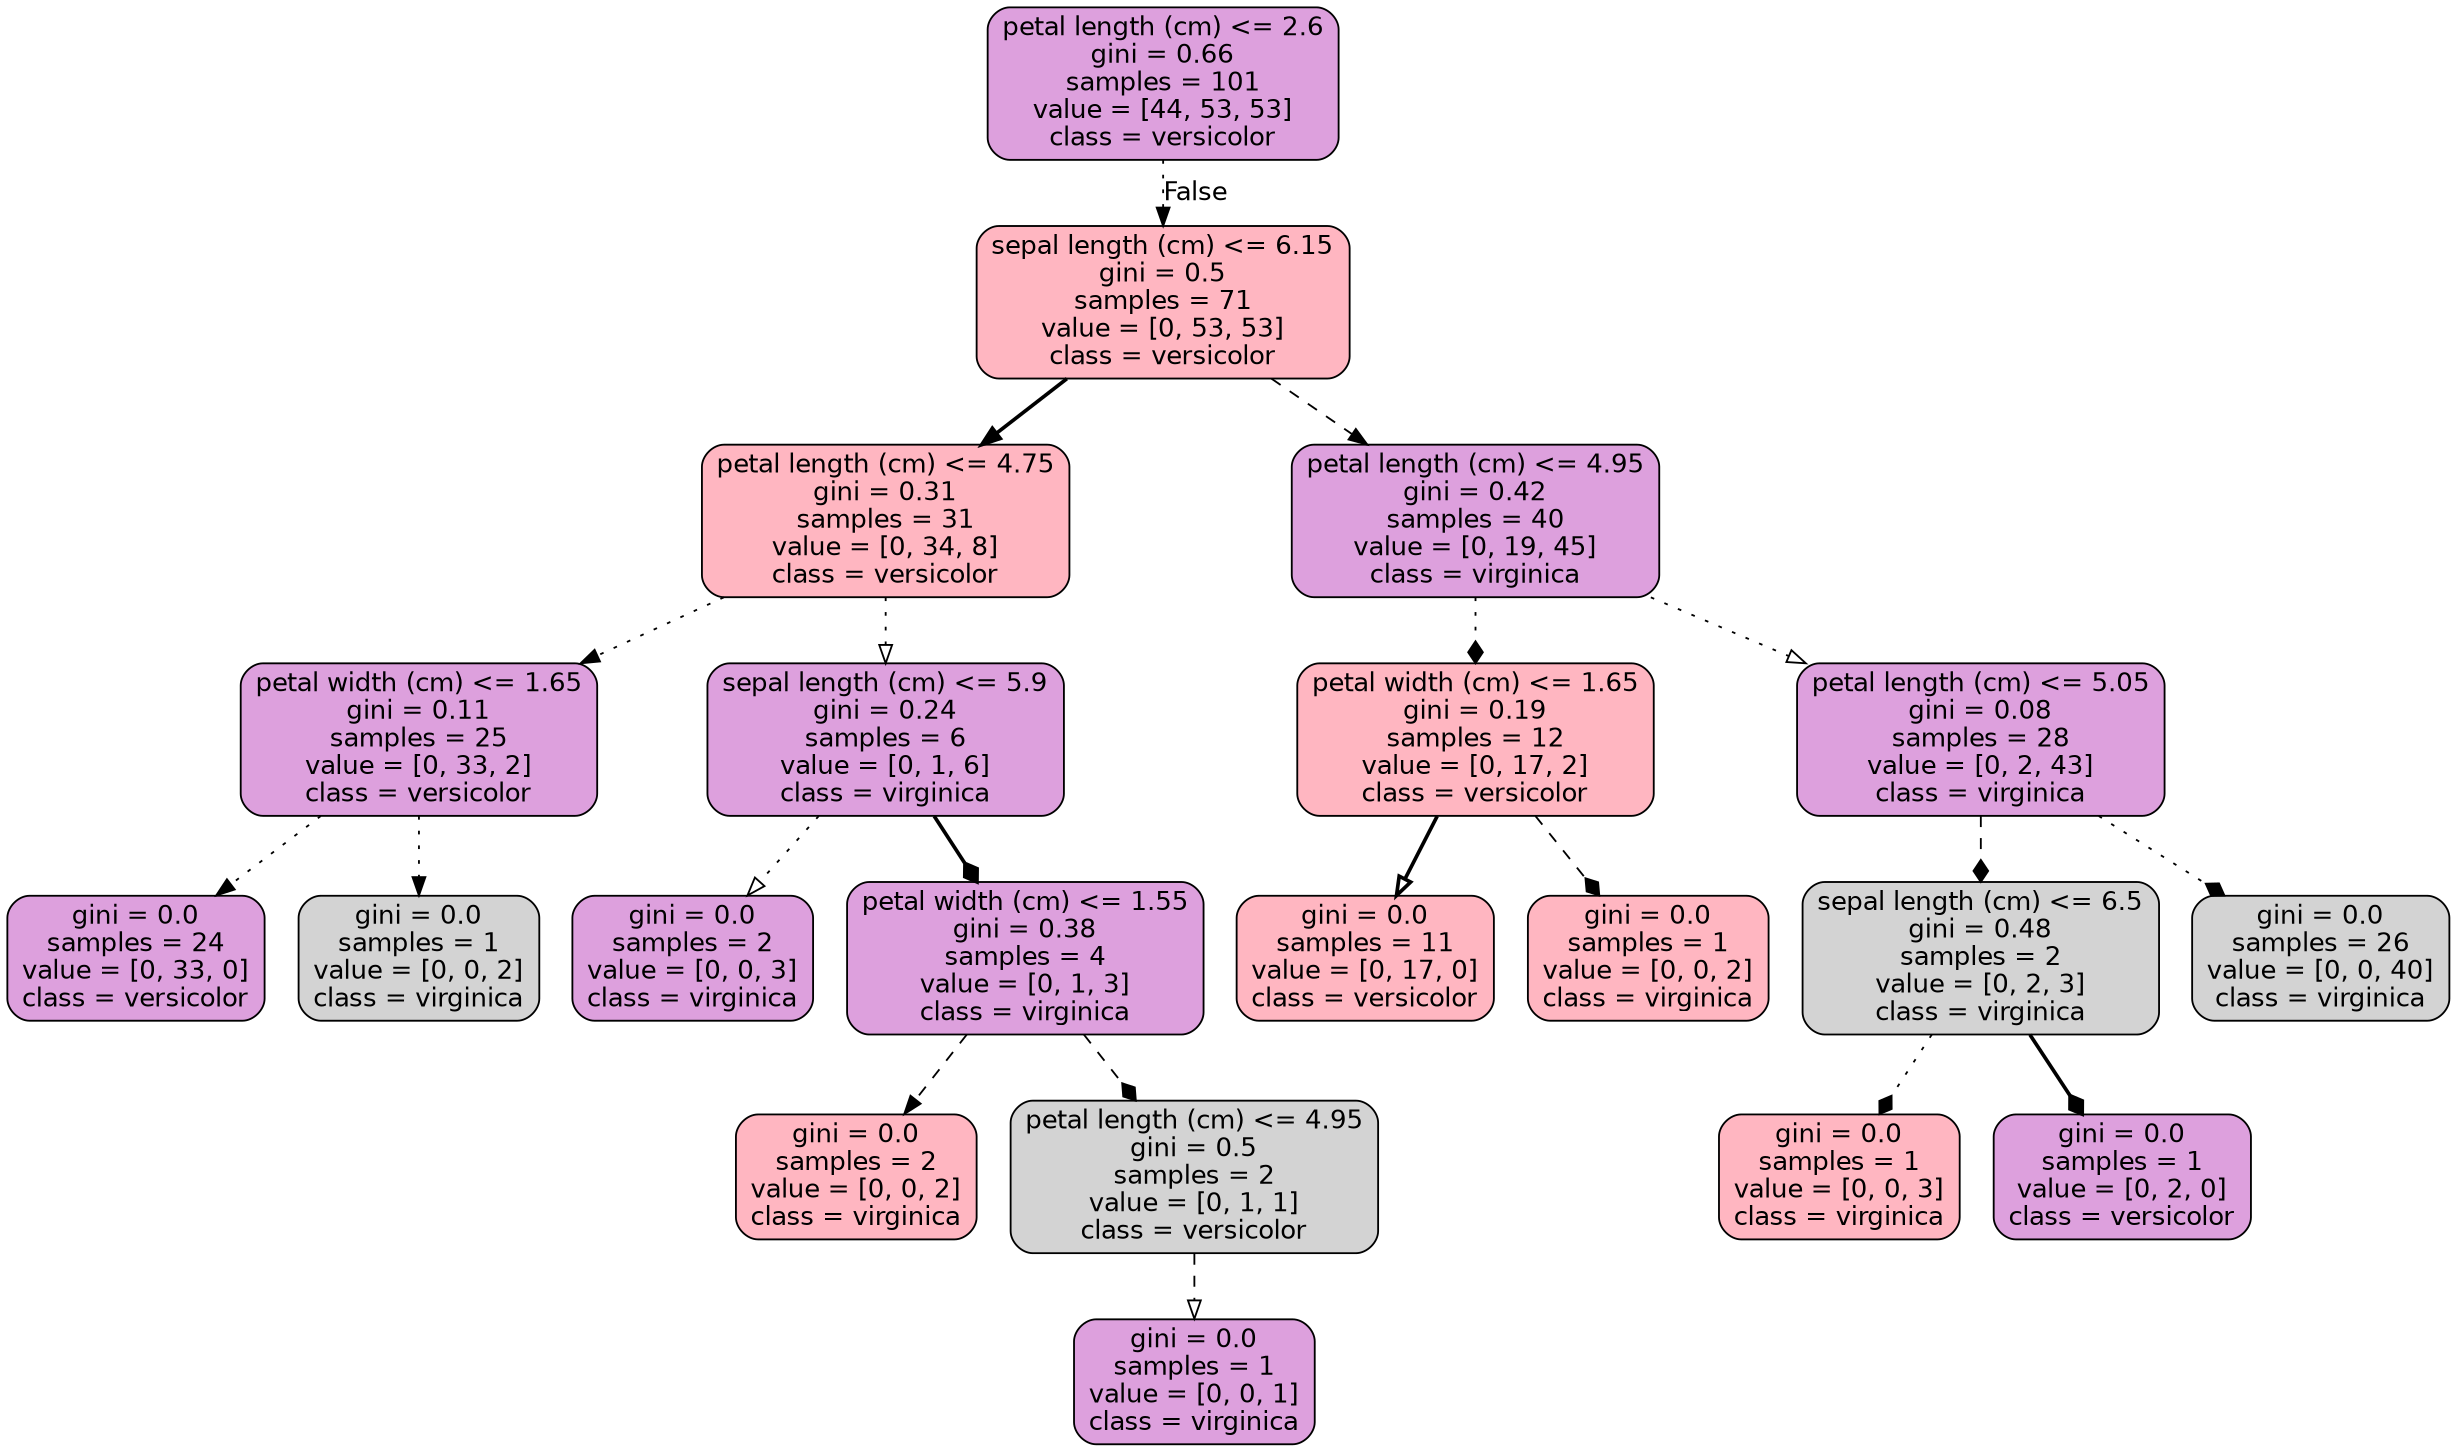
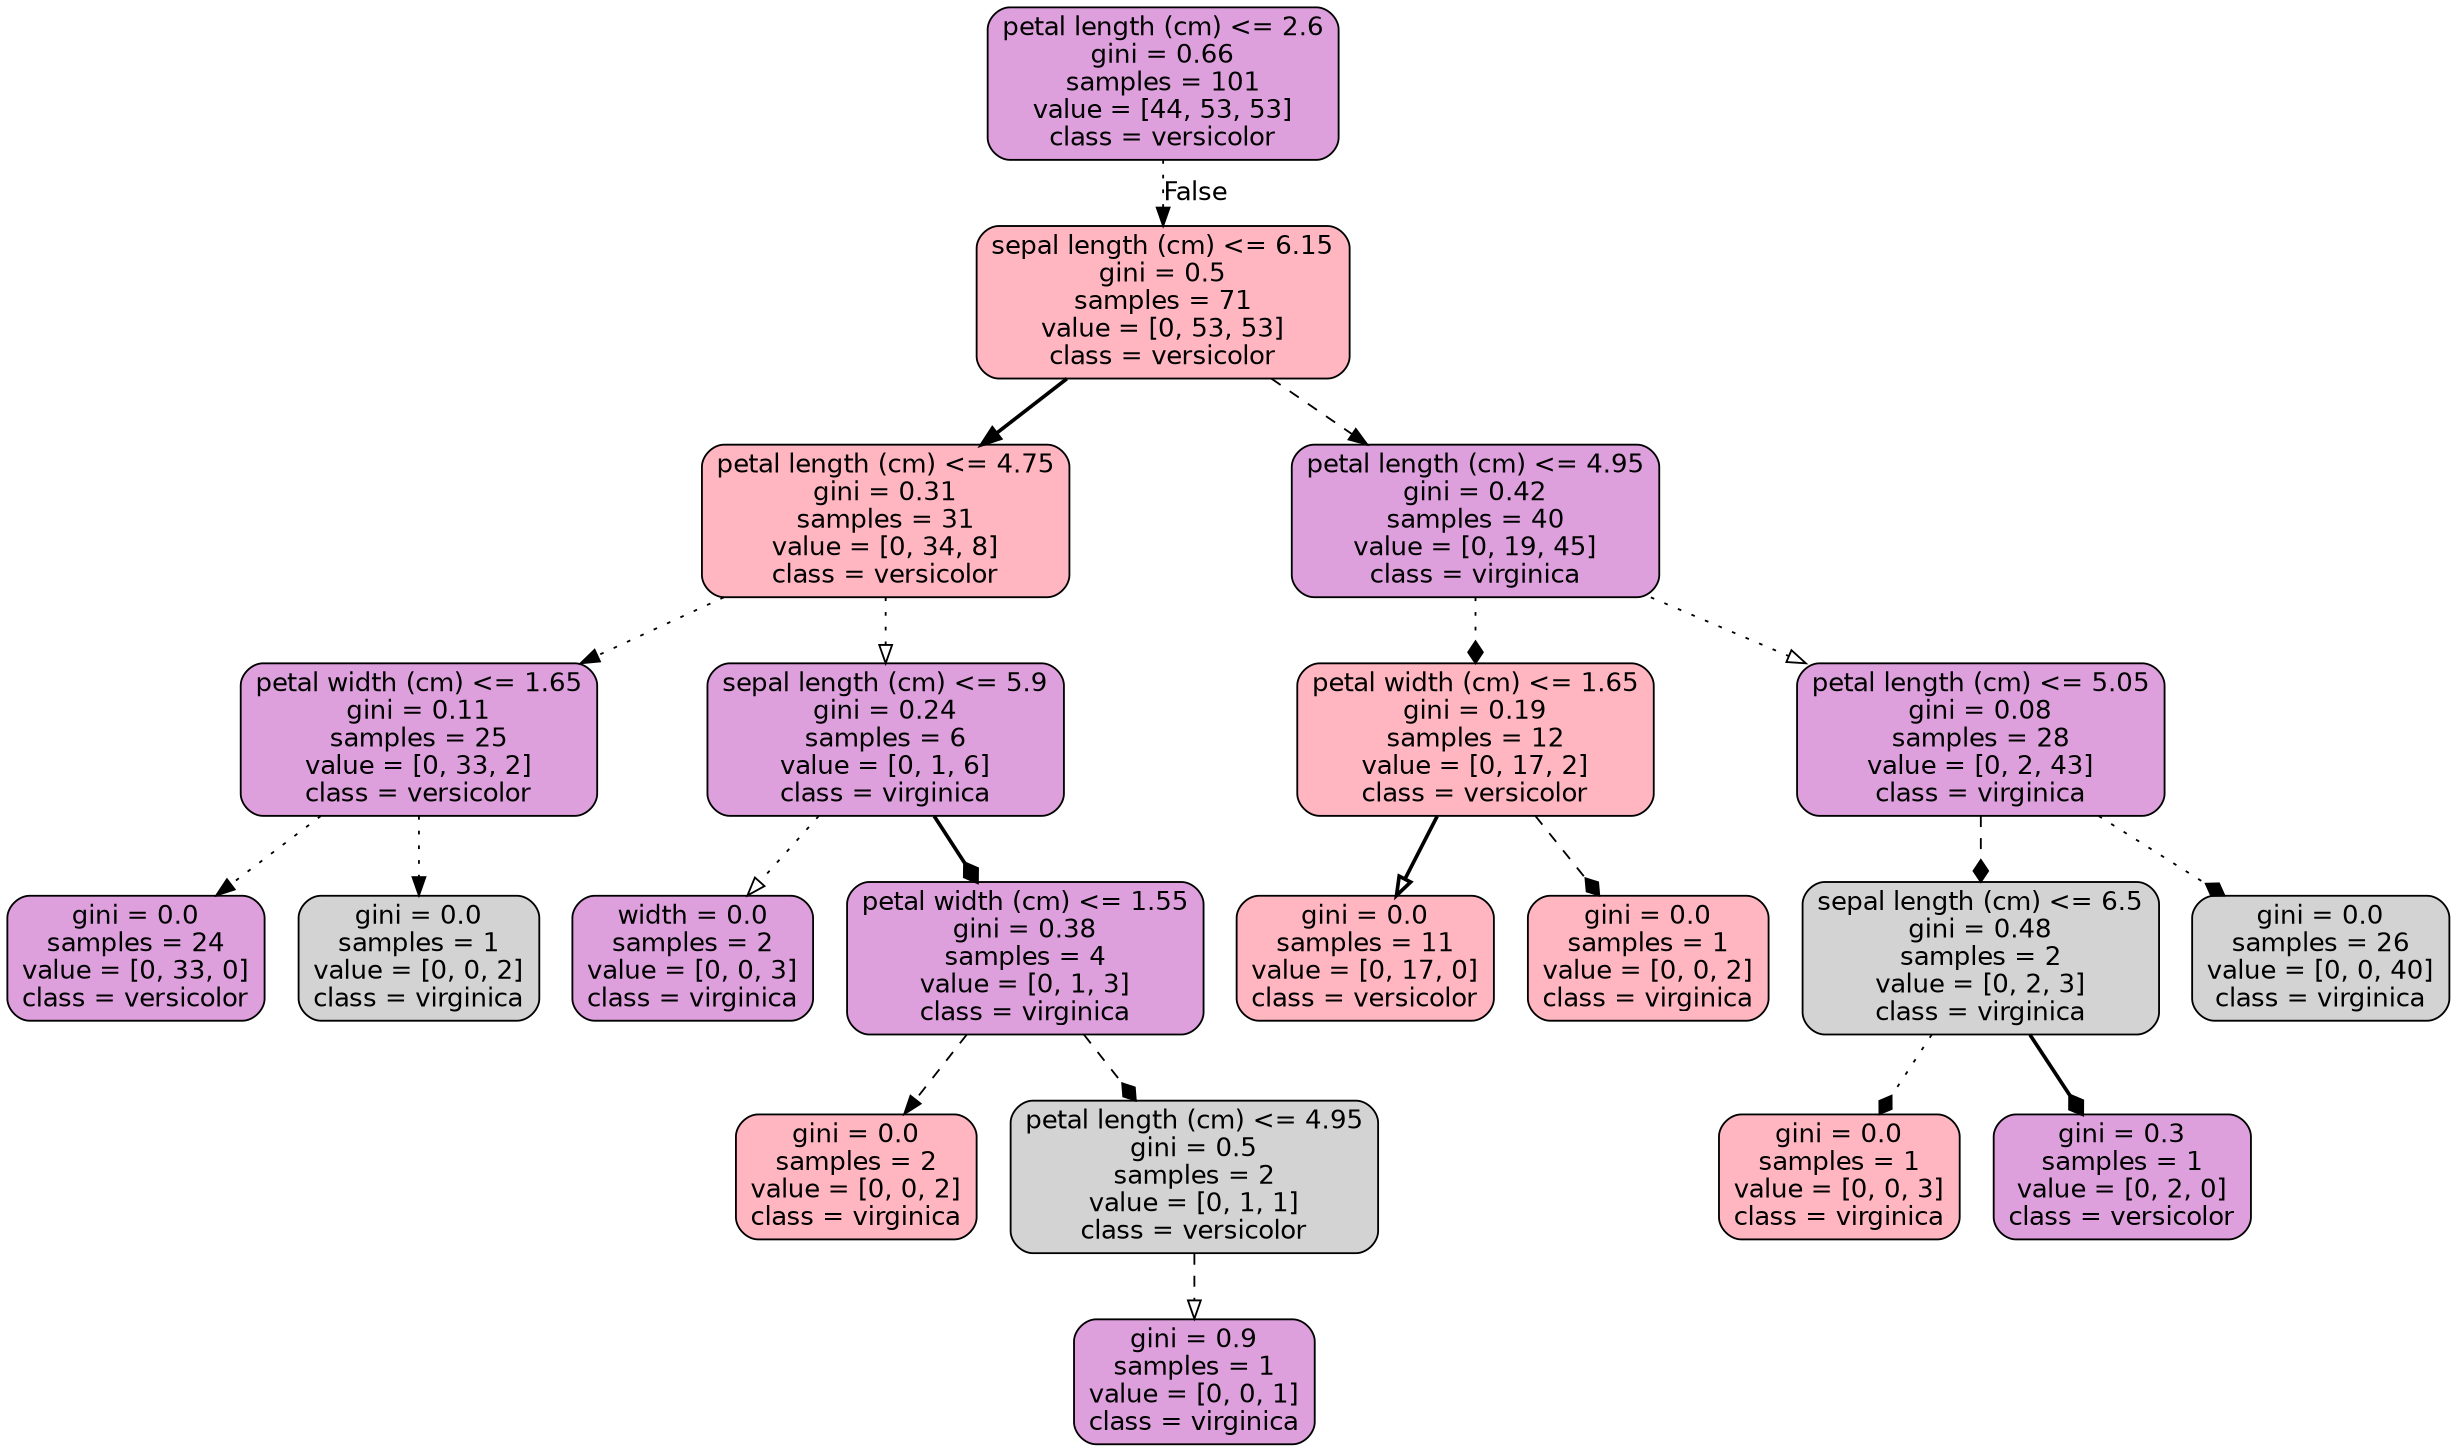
  digraph {
    node [color=black fillcolor=plum fontname=helvetica shape=box style="filled, rounded"]
    edge [arrowhead=diamond fontname=helvetica style=dotted]
    n1 [label="petal length (cm) <= 2.6\ngini = 0.66\nsamples = 101\nvalue = [44, 53, 53]\nclass = versicolor"]
    n2 [fillcolor=lightpink label="sepal length (cm) <= 6.15\ngini = 0.5\nsamples = 71\nvalue = [0, 53, 53]\nclass = versicolor"]
    n3 [fillcolor=lightpink label="petal length (cm) <= 4.75\ngini = 0.31\nsamples = 31\nvalue = [0, 34, 8]\nclass = versicolor"]
    n4 [label="petal length (cm) <= 4.95\ngini = 0.42\nsamples = 40\nvalue = [0, 19, 45]\nclass = virginica"]
    n5 [label="petal width (cm) <= 1.65\ngini = 0.11\nsamples = 25\nvalue = [0, 33, 2]\nclass = versicolor"]
    n6 [label="sepal length (cm) <= 5.9\ngini = 0.24\nsamples = 6\nvalue = [0, 1, 6]\nclass = virginica"]
    n7 [fillcolor=lightpink label="petal width (cm) <= 1.65\ngini = 0.19\nsamples = 12\nvalue = [0, 17, 2]\nclass = versicolor"]
    n8 [label="petal length (cm) <= 5.05\ngini = 0.08\nsamples = 28\nvalue = [0, 2, 43]\nclass = virginica"]
    n9 [label="gini = 0.0\nsamples = 24\nvalue = [0, 33, 0]\nclass = versicolor"]
    n10 [fillcolor=lightgrey label="gini = 0.0\nsamples = 1\nvalue = [0, 0, 2]\nclass = virginica"]
-   n11 [label="gini = 0.0\nsamples = 2\nvalue = [0, 0, 3]\nclass = virginica"]
+   n11 [label="width = 0.0\nsamples = 2\nvalue = [0, 0, 3]\nclass = virginica"]
    n12 [label="petal width (cm) <= 1.55\ngini = 0.38\nsamples = 4\nvalue = [0, 1, 3]\nclass = virginica"]
    n13 [fillcolor=lightpink label="gini = 0.0\nsamples = 2\nvalue = [0, 0, 2]\nclass = virginica"]
    n14 [fillcolor=lightgrey label="petal length (cm) <= 4.95\ngini = 0.5\nsamples = 2\nvalue = [0, 1, 1]\nclass = versicolor"]
-   n15 [label="gini = 0.0\nsamples = 1\nvalue = [0, 0, 1]\nclass = virginica"]
+   n15 [label="gini = 0.9\nsamples = 1\nvalue = [0, 0, 1]\nclass = virginica"]
    n16 [fillcolor=lightpink label="gini = 0.0\nsamples = 11\nvalue = [0, 17, 0]\nclass = versicolor"]
    n17 [fillcolor=lightpink label="gini = 0.0\nsamples = 1\nvalue = [0, 0, 2]\nclass = virginica"]
    n18 [fillcolor=lightgrey label="sepal length (cm) <= 6.5\ngini = 0.48\nsamples = 2\nvalue = [0, 2, 3]\nclass = virginica"]
    n19 [fillcolor=lightgrey label="gini = 0.0\nsamples = 26\nvalue = [0, 0, 40]\nclass = virginica"]
    n20 [fillcolor=lightpink label="gini = 0.0\nsamples = 1\nvalue = [0, 0, 3]\nclass = virginica"]
-   n21 [label="gini = 0.0\nsamples = 1\nvalue = [0, 2, 0]\nclass = versicolor"]
+   n21 [label="gini = 0.3\nsamples = 1\nvalue = [0, 2, 0]\nclass = versicolor"]
    n1 -> n2 [arrowhead=normal headlabel=False labelangle=-45 labeldistance=2.5]
    n2 -> n3 [arrowhead=normal style=bold]
    n2 -> n4 [arrowhead=normal style=dashed]
    n3 -> n5 [arrowhead=normal]
    n3 -> n6 [arrowhead=onormal]
    n4 -> n7
    n4 -> n8 [arrowhead=onormal]
    n5 -> n9 [arrowhead=normal]
    n5 -> n10 [arrowhead=normal]
    n6 -> n11 [arrowhead=onormal]
    n6 -> n12 [style=bold]
    n7 -> n16 [arrowhead=onormal style=bold]
    n7 -> n17 [style=dashed]
    n8 -> n18 [style=dashed]
    n8 -> n19
    n12 -> n13 [arrowhead=normal style=dashed]
    n12 -> n14 [style=dashed]
    n14 -> n15 [arrowhead=onormal style=dashed]
    n18 -> n20
    n18 -> n21 [style=bold]
  }
